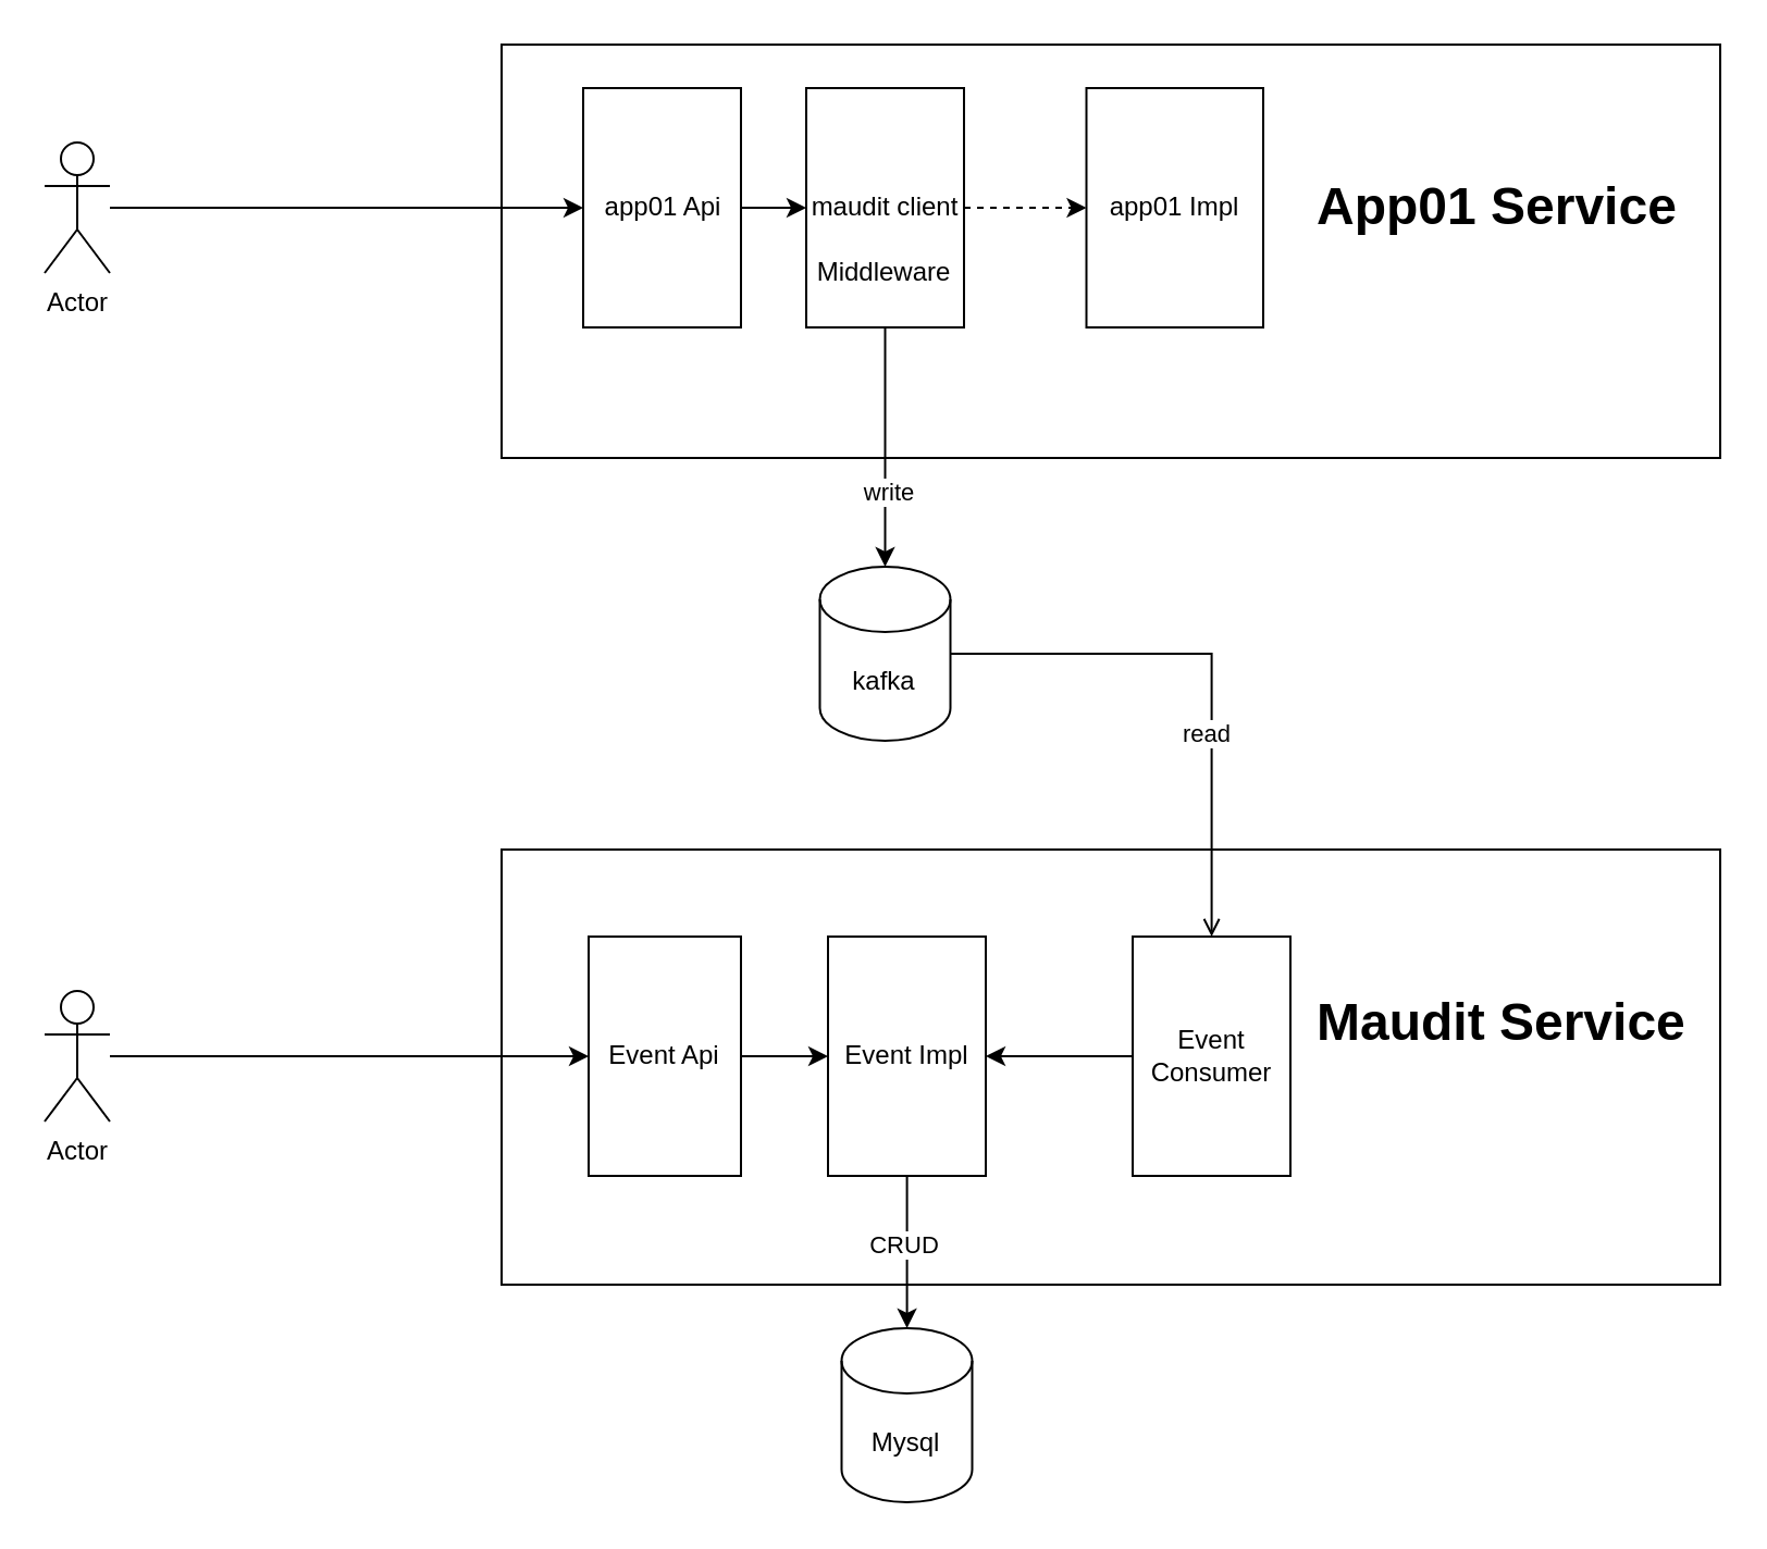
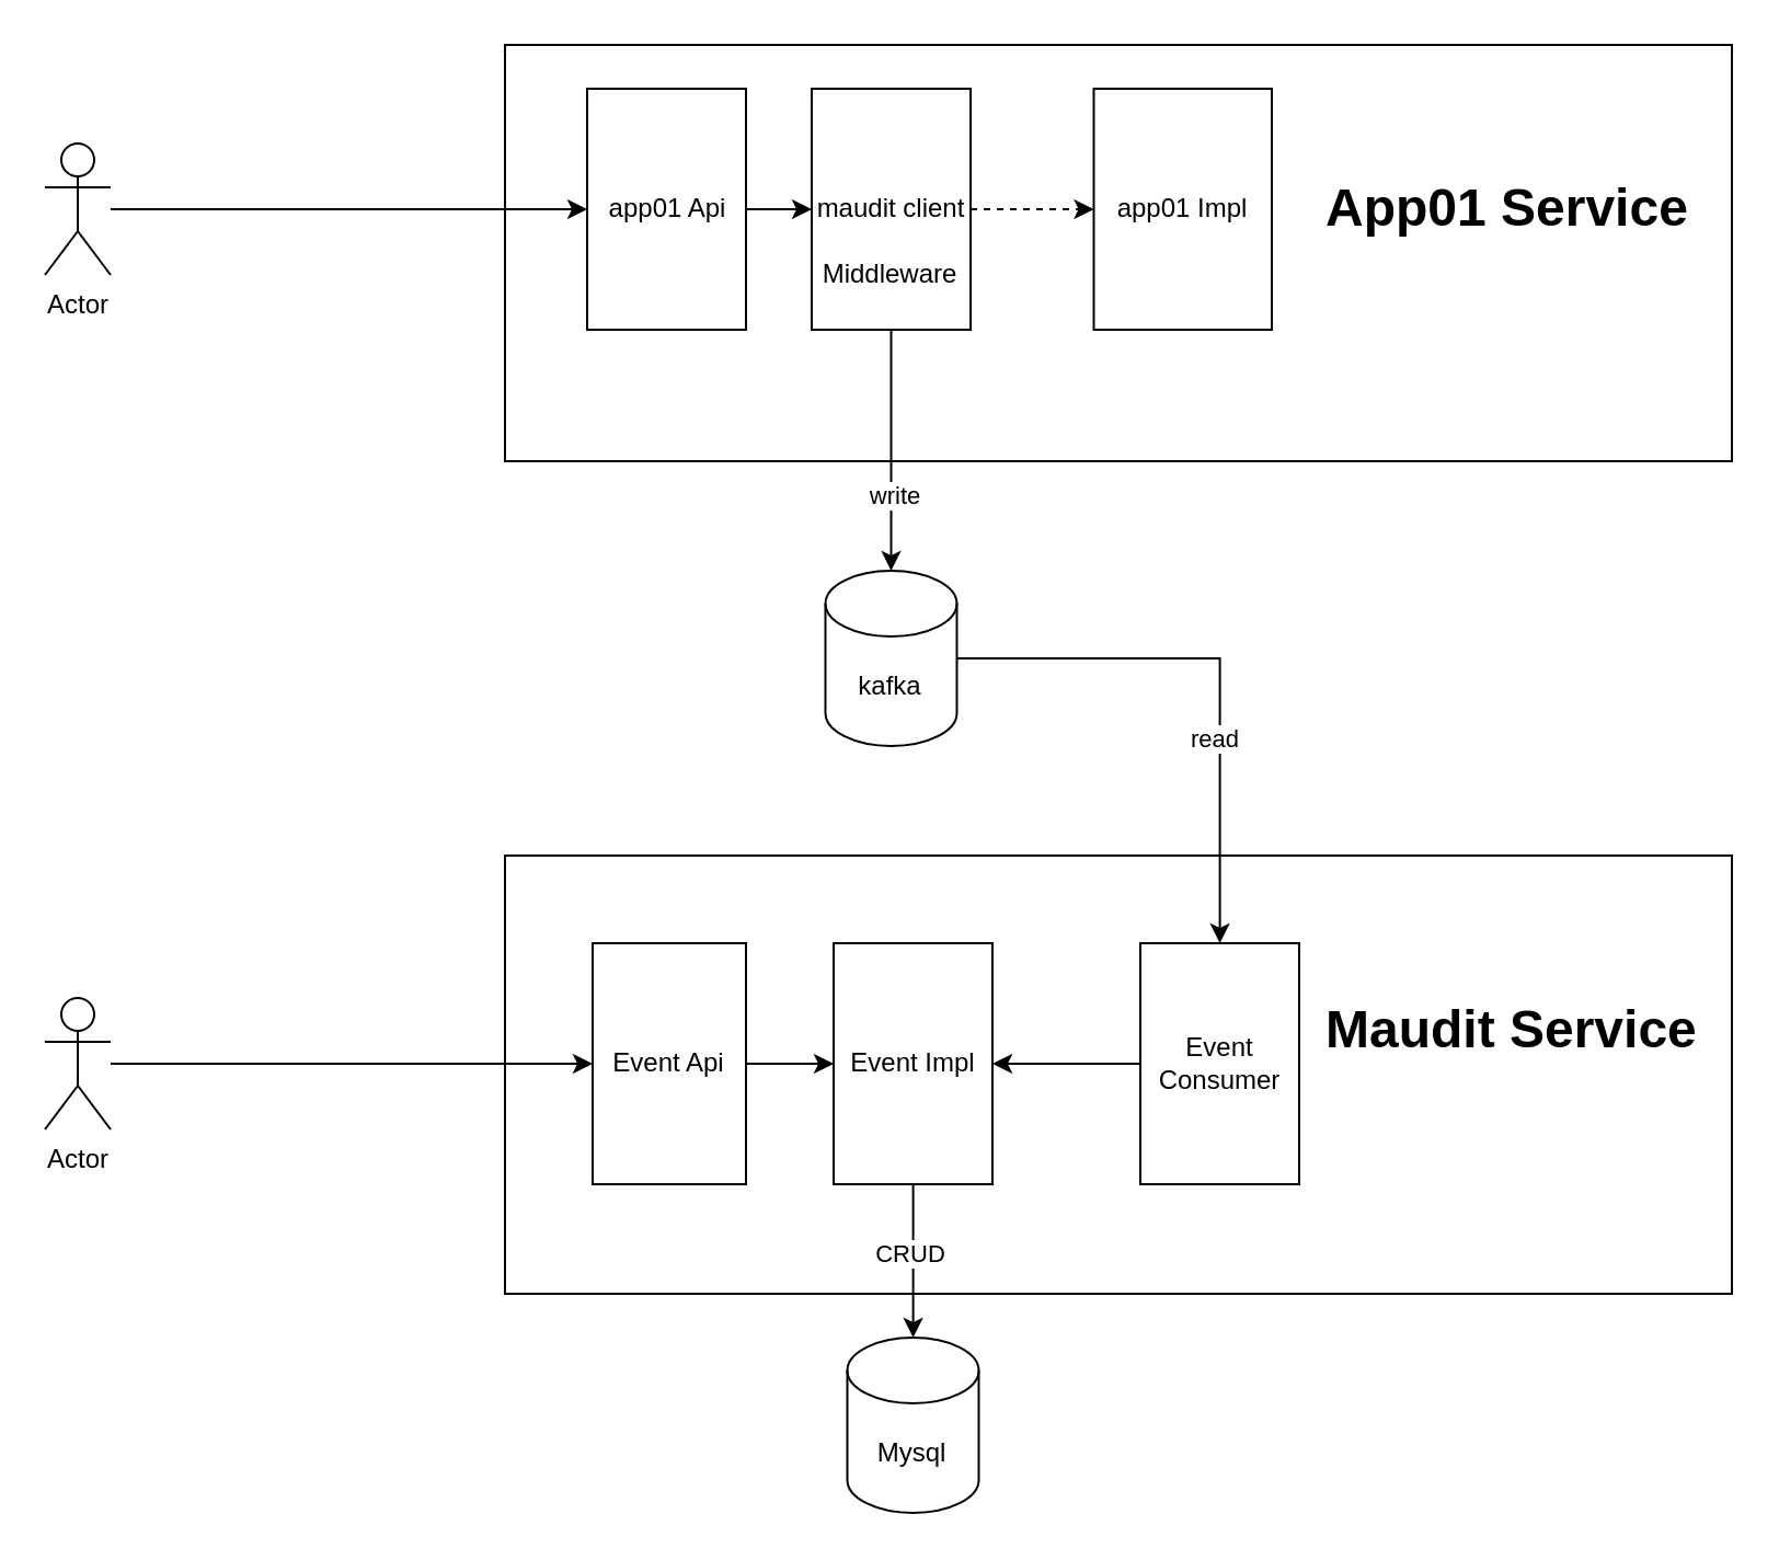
  <mxCell id="0" />
  <mxCell id="1" parent="0" />
  <mxCell id="2" value="" style="rounded=0;whiteSpace=wrap;html=1;" vertex="1" parent="1"><mxGeometry x="230" y="20" width="560" height="190" as="geometry" /></mxCell>
  <mxCell id="3" value="" style="rounded=0;whiteSpace=wrap;html=1;" vertex="1" parent="1"><mxGeometry x="230" y="390" width="560" height="200" as="geometry" /></mxCell>
- <mxCell id="4" style="edgeStyle=orthogonalEdgeStyle;rounded=0;orthogonalLoop=1;jettySize=auto;html=1;endArrow=open;" edge="1" parent="1" source="6" target="17"><mxGeometry relative="1" as="geometry" /></mxCell>
+ <mxCell id="4" style="edgeStyle=orthogonalEdgeStyle;rounded=0;orthogonalLoop=1;jettySize=auto;html=1;" edge="1" parent="1" source="6" target="17"><mxGeometry relative="1" as="geometry" /></mxCell>
  <mxCell id="5" value="read" style="edgeLabel;html=1;align=center;verticalAlign=middle;resizable=0;points=[];" vertex="1" connectable="0" parent="4"><mxGeometry x="0.258" y="-3" relative="1" as="geometry"><mxPoint as="offset" /></mxGeometry></mxCell>
  <mxCell id="6" value="kafka" style="shape=cylinder3;whiteSpace=wrap;html=1;boundedLbl=1;backgroundOutline=1;size=15;" vertex="1" parent="1"><mxGeometry x="376.25" y="260" width="60" height="80" as="geometry" /></mxCell>
  <mxCell id="7" style="edgeStyle=orthogonalEdgeStyle;rounded=0;orthogonalLoop=1;jettySize=auto;html=1;entryX=0.5;entryY=0;entryDx=0;entryDy=0;entryPerimeter=0;exitX=0.5;exitY=1;exitDx=0;exitDy=0;" edge="1" parent="1" source="12" target="6"><mxGeometry relative="1" as="geometry" /></mxCell>
  <mxCell id="8" value="write" style="edgeLabel;html=1;align=center;verticalAlign=middle;resizable=0;points=[];" vertex="1" connectable="0" parent="7"><mxGeometry y="-1" relative="1" as="geometry"><mxPoint x="2" y="20" as="offset" /></mxGeometry></mxCell>
  <mxCell id="9" style="edgeStyle=orthogonalEdgeStyle;rounded=0;orthogonalLoop=1;jettySize=auto;html=1;entryX=0;entryY=0.5;entryDx=0;entryDy=0;" edge="1" parent="1" source="10" target="12"><mxGeometry relative="1" as="geometry" /></mxCell>
  <mxCell id="10" value="app01 Api" style="rounded=0;whiteSpace=wrap;html=1;" vertex="1" parent="1"><mxGeometry x="267.5" y="40" width="72.5" height="110" as="geometry" /></mxCell>
  <mxCell id="11" value="" style="edgeStyle=orthogonalEdgeStyle;rounded=0;orthogonalLoop=1;jettySize=auto;html=1;dashed=1;" edge="1" parent="1" source="12" target="27"><mxGeometry relative="1" as="geometry" /></mxCell>
  <mxCell id="12" value="maudit client" style="rounded=0;whiteSpace=wrap;html=1;" vertex="1" parent="1"><mxGeometry x="370" y="40" width="72.5" height="110" as="geometry" /></mxCell>
  <mxCell id="13" value="Middleware" style="text;html=1;strokeColor=none;fillColor=none;align=center;verticalAlign=middle;whiteSpace=wrap;rounded=0;" vertex="1" parent="1"><mxGeometry x="376.25" y="110" width="60" height="30" as="geometry" /></mxCell>
  <mxCell id="14" style="edgeStyle=orthogonalEdgeStyle;rounded=0;orthogonalLoop=1;jettySize=auto;html=1;" edge="1" parent="1" source="15" target="10"><mxGeometry relative="1" as="geometry" /></mxCell>
  <mxCell id="15" value="Actor" style="shape=umlActor;verticalLabelPosition=bottom;verticalAlign=top;html=1;outlineConnect=0;" vertex="1" parent="1"><mxGeometry x="20" y="65" width="30" height="60" as="geometry" /></mxCell>
  <mxCell id="16" style="edgeStyle=orthogonalEdgeStyle;rounded=0;orthogonalLoop=1;jettySize=auto;html=1;entryX=1;entryY=0.5;entryDx=0;entryDy=0;" edge="1" parent="1" source="17" target="20"><mxGeometry relative="1" as="geometry" /></mxCell>
  <mxCell id="17" value="Event Consumer" style="rounded=0;whiteSpace=wrap;html=1;" vertex="1" parent="1"><mxGeometry x="520" y="430" width="72.5" height="110" as="geometry" /></mxCell>
  <mxCell id="18" style="edgeStyle=orthogonalEdgeStyle;rounded=0;orthogonalLoop=1;jettySize=auto;html=1;" edge="1" parent="1" source="20" target="21"><mxGeometry relative="1" as="geometry" /></mxCell>
  <mxCell id="19" value="CRUD" style="edgeLabel;html=1;align=center;verticalAlign=middle;resizable=0;points=[];" vertex="1" connectable="0" parent="18"><mxGeometry x="-0.129" y="-2" relative="1" as="geometry"><mxPoint y="1" as="offset" /></mxGeometry></mxCell>
  <mxCell id="20" value="Event Impl" style="rounded=0;whiteSpace=wrap;html=1;" vertex="1" parent="1"><mxGeometry x="380" y="430" width="72.5" height="110" as="geometry" /></mxCell>
  <mxCell id="21" value="Mysql" style="shape=cylinder3;whiteSpace=wrap;html=1;boundedLbl=1;backgroundOutline=1;size=15;" vertex="1" parent="1"><mxGeometry x="386.25" y="610" width="60" height="80" as="geometry" /></mxCell>
  <mxCell id="22" style="edgeStyle=orthogonalEdgeStyle;rounded=0;orthogonalLoop=1;jettySize=auto;html=1;entryX=0;entryY=0.5;entryDx=0;entryDy=0;" edge="1" parent="1" source="23" target="25"><mxGeometry relative="1" as="geometry" /></mxCell>
  <mxCell id="23" value="Actor" style="shape=umlActor;verticalLabelPosition=bottom;verticalAlign=top;html=1;outlineConnect=0;" vertex="1" parent="1"><mxGeometry x="20" y="455" width="30" height="60" as="geometry" /></mxCell>
  <mxCell id="24" style="edgeStyle=orthogonalEdgeStyle;rounded=0;orthogonalLoop=1;jettySize=auto;html=1;entryX=0;entryY=0.5;entryDx=0;entryDy=0;" edge="1" parent="1" source="25" target="20"><mxGeometry relative="1" as="geometry" /></mxCell>
  <mxCell id="25" value="Event Api" style="rounded=0;whiteSpace=wrap;html=1;" vertex="1" parent="1"><mxGeometry x="270" y="430" width="70" height="110" as="geometry" /></mxCell>
  <mxCell id="26" value="&lt;h1&gt;Maudit Service&lt;/h1&gt;" style="text;html=1;strokeColor=none;fillColor=none;spacing=5;spacingTop=-20;whiteSpace=wrap;overflow=hidden;rounded=0;" vertex="1" parent="1"><mxGeometry x="600" y="450" width="180" height="50" as="geometry" /></mxCell>
  <mxCell id="27" value="app01 Impl" style="whiteSpace=wrap;html=1;rounded=0;" vertex="1" parent="1"><mxGeometry x="498.75" y="40" width="81.25" height="110" as="geometry" /></mxCell>
  <mxCell id="28" value="&lt;h1&gt;App01 Service&lt;/h1&gt;" style="text;html=1;strokeColor=none;fillColor=none;spacing=5;spacingTop=-20;whiteSpace=wrap;overflow=hidden;rounded=0;" vertex="1" parent="1"><mxGeometry x="600" y="75" width="180" height="50" as="geometry" /></mxCell>
